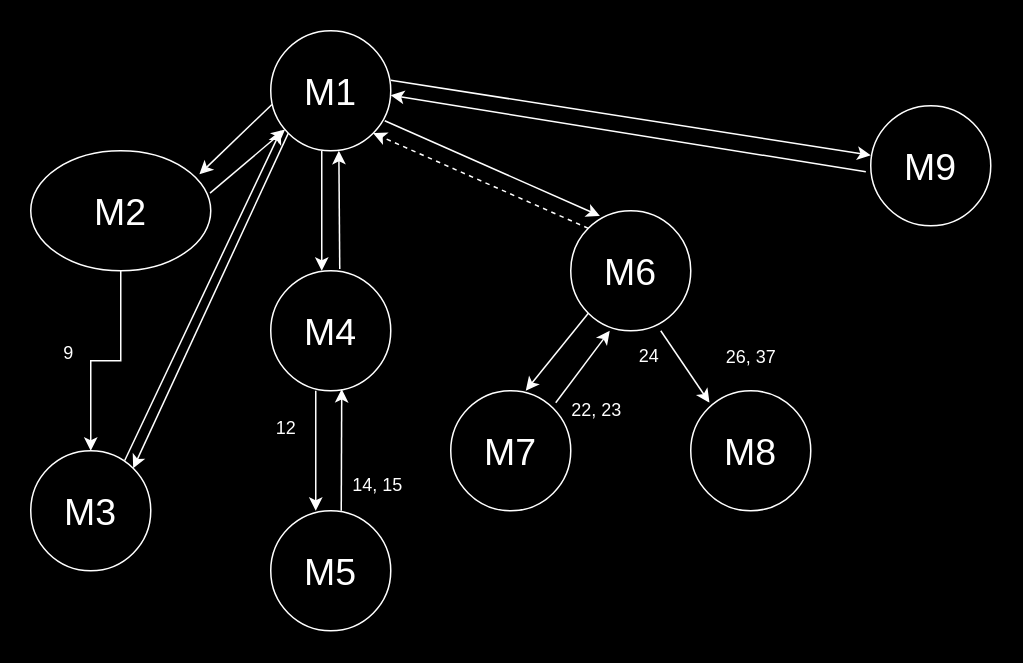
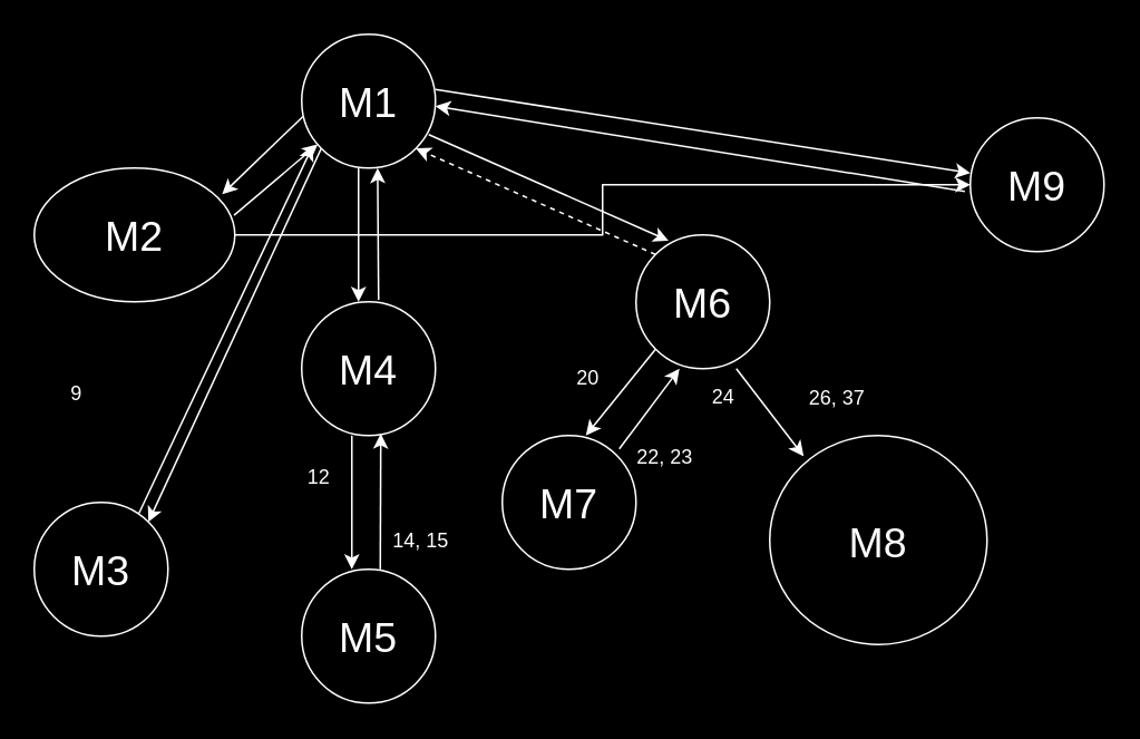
  <mxCell id="0" />
  <mxCell id="1" parent="0" />
  <mxCell id="2" style="rounded=0;orthogonalLoop=1;jettySize=auto;html=1;exitX=0;exitY=1;exitDx=0;exitDy=0;entryX=1;entryY=0;entryDx=0;entryDy=0;strokeColor=#FFFFFF;" edge="1" parent="1" source="5" target="6"><mxGeometry relative="1" as="geometry" /></mxCell>
  <mxCell id="3" style="rounded=0;orthogonalLoop=1;jettySize=auto;html=1;exitX=1;exitY=0.5;exitDx=0;exitDy=0;entryX=0;entryY=0.5;entryDx=0;entryDy=0;strokeColor=#FFFFFF;" edge="1" parent="1"><mxGeometry relative="1" as="geometry"><mxPoint x="260" y="53" as="sourcePoint" /><mxPoint x="580" y="103" as="targetPoint" /></mxGeometry></mxCell>
  <mxCell id="4" style="rounded=0;orthogonalLoop=1;jettySize=auto;html=1;exitX=1;exitY=1;exitDx=0;exitDy=0;entryX=0;entryY=0;entryDx=0;entryDy=0;strokeColor=#FFFFFF;" edge="1" parent="1"><mxGeometry relative="1" as="geometry"><mxPoint x="256.004" y="80.004" as="sourcePoint" /><mxPoint x="399.436" y="143.436" as="targetPoint" /></mxGeometry></mxCell>
  <mxCell id="5" value="&lt;font color=&quot;#ffffff&quot; style=&quot;font-size: 25px;&quot;&gt;М1&lt;/font&gt;" style="ellipse;whiteSpace=wrap;html=1;aspect=fixed;fillColor=#000000;strokeColor=#FFFFFF;fontSize=25;" vertex="1" parent="1"><mxGeometry x="180" y="20" width="80" height="80" as="geometry" /></mxCell>
  <mxCell id="6" value="&lt;font color=&quot;#ffffff&quot; style=&quot;font-size: 25px;&quot;&gt;М3&lt;/font&gt;" style="ellipse;whiteSpace=wrap;html=1;aspect=fixed;fillColor=#000000;strokeColor=#FFFFFF;fontSize=25;" vertex="1" parent="1"><mxGeometry x="20" y="300" width="80" height="80" as="geometry" /></mxCell>
  <mxCell id="7" style="edgeStyle=orthogonalEdgeStyle;rounded=0;orthogonalLoop=1;jettySize=auto;html=1;entryX=0.5;entryY=0;entryDx=0;entryDy=0;strokeColor=#FFFFFF;" edge="1" parent="1"><mxGeometry relative="1" as="geometry"><mxPoint x="210" y="260" as="sourcePoint" /><mxPoint x="210" y="340" as="targetPoint" /></mxGeometry></mxCell>
  <mxCell id="8" value="&lt;font color=&quot;#ffffff&quot; style=&quot;font-size: 25px;&quot;&gt;М4&lt;/font&gt;" style="ellipse;whiteSpace=wrap;html=1;aspect=fixed;fillColor=#000000;strokeColor=#FFFFFF;fontSize=25;" vertex="1" parent="1"><mxGeometry x="180" y="180" width="80" height="80" as="geometry" /></mxCell>
- <mxCell id="9" style="edgeStyle=orthogonalEdgeStyle;rounded=0;orthogonalLoop=1;jettySize=auto;html=1;entryX=0.5;entryY=0;entryDx=0;entryDy=0;strokeColor=#FFFFFF;" edge="1" parent="1" source="10" target="6"><mxGeometry relative="1" as="geometry" /></mxCell>
+ <mxCell id="9" style="edgeStyle=orthogonalEdgeStyle;rounded=0;orthogonalLoop=1;jettySize=auto;html=1;strokeColor=#FFFFFF;" edge="1" parent="1" source="10" target="16"><mxGeometry relative="1" as="geometry" /></mxCell>
  <mxCell id="10" value="&lt;font color=&quot;#ffffff&quot; style=&quot;font-size: 25px;&quot;&gt;М2&lt;/font&gt;" style="ellipse;whiteSpace=wrap;html=1;aspect=fixed;fillColor=#000000;strokeColor=#FFFFFF;fontSize=25;" vertex="1" parent="1"><mxGeometry x="20" y="100" width="120" height="80" as="geometry" /></mxCell>
  <mxCell id="11" style="rounded=0;orthogonalLoop=1;jettySize=auto;html=1;entryX=0.667;entryY=1.014;entryDx=0;entryDy=0;strokeColor=#FFFFFF;entryPerimeter=0;exitX=0.663;exitY=0.009;exitDx=0;exitDy=0;exitPerimeter=0;" edge="1" parent="1"><mxGeometry relative="1" as="geometry"><mxPoint x="227" y="340" as="sourcePoint" /><mxPoint x="227.32" y="258.86" as="targetPoint" /><Array as="points" /></mxGeometry></mxCell>
  <mxCell id="12" value="&lt;font color=&quot;#ffffff&quot; style=&quot;font-size: 25px;&quot;&gt;М5&lt;/font&gt;" style="ellipse;whiteSpace=wrap;html=1;aspect=fixed;fillColor=#000000;strokeColor=#FFFFFF;fontSize=25;" vertex="1" parent="1"><mxGeometry x="180" y="340" width="80" height="80" as="geometry" /></mxCell>
  <mxCell id="13" value="&lt;font color=&quot;#ffffff&quot; style=&quot;font-size: 25px;&quot;&gt;М6&lt;/font&gt;" style="ellipse;whiteSpace=wrap;html=1;aspect=fixed;fillColor=#000000;strokeColor=#FFFFFF;fontSize=25;" vertex="1" parent="1"><mxGeometry x="380" y="140" width="80" height="80" as="geometry" /></mxCell>
  <mxCell id="14" value="&lt;font color=&quot;#ffffff&quot; style=&quot;font-size: 25px;&quot;&gt;М7&lt;/font&gt;" style="ellipse;whiteSpace=wrap;html=1;aspect=fixed;fillColor=#000000;strokeColor=#FFFFFF;fontSize=25;" vertex="1" parent="1"><mxGeometry x="300" y="260" width="80" height="80" as="geometry" /></mxCell>
- <mxCell id="15" value="&lt;font color=&quot;#ffffff&quot; style=&quot;font-size: 25px;&quot;&gt;М8&lt;/font&gt;" style="ellipse;whiteSpace=wrap;html=1;aspect=fixed;fillColor=#000000;strokeColor=#FFFFFF;fontSize=25;" vertex="1" parent="1"><mxGeometry x="460" y="260" width="80" height="80" as="geometry" /></mxCell>
+ <mxCell id="15" value="&lt;font color=&quot;#ffffff&quot; style=&quot;font-size: 25px;&quot;&gt;М8&lt;/font&gt;" style="ellipse;whiteSpace=wrap;html=1;aspect=fixed;fillColor=#000000;strokeColor=#FFFFFF;fontSize=25;" vertex="1" parent="1"><mxGeometry x="460" y="260" width="130" height="125" as="geometry" /></mxCell>
  <mxCell id="16" value="&lt;font color=&quot;#ffffff&quot; style=&quot;font-size: 25px;&quot;&gt;М9&lt;/font&gt;" style="ellipse;whiteSpace=wrap;html=1;aspect=fixed;fillColor=#000000;strokeColor=#FFFFFF;fontSize=25;" vertex="1" parent="1"><mxGeometry x="580" y="70" width="80" height="80" as="geometry" /></mxCell>
  <mxCell id="17" style="rounded=0;orthogonalLoop=1;jettySize=auto;html=1;entryX=0.937;entryY=0.196;entryDx=0;entryDy=0;entryPerimeter=0;fontColor=#FFFFFF;strokeColor=#FFFFFF;exitX=0.01;exitY=0.614;exitDx=0;exitDy=0;exitPerimeter=0;" edge="1" parent="1" source="5" target="10"><mxGeometry relative="1" as="geometry" /></mxCell>
  <mxCell id="18" style="rounded=0;orthogonalLoop=1;jettySize=auto;html=1;exitX=0.5;exitY=1;exitDx=0;exitDy=0;entryX=0.5;entryY=0;entryDx=0;entryDy=0;strokeColor=#FFFFFF;" edge="1" parent="1"><mxGeometry relative="1" as="geometry"><mxPoint x="214" y="100" as="sourcePoint" /><mxPoint x="214" y="180" as="targetPoint" /></mxGeometry></mxCell>
  <mxCell id="19" style="rounded=0;orthogonalLoop=1;jettySize=auto;html=1;strokeColor=#FFFFFF;exitX=0;exitY=1;exitDx=0;exitDy=0;" edge="1" parent="1" source="13"><mxGeometry relative="1" as="geometry"><mxPoint x="380" y="210" as="sourcePoint" /><mxPoint x="350" y="260" as="targetPoint" /></mxGeometry></mxCell>
  <mxCell id="20" style="rounded=0;orthogonalLoop=1;jettySize=auto;html=1;strokeColor=#FFFFFF;" edge="1" parent="1"><mxGeometry relative="1" as="geometry"><mxPoint x="370" y="268" as="sourcePoint" /><mxPoint x="406" y="220" as="targetPoint" /></mxGeometry></mxCell>
  <mxCell id="21" style="rounded=0;orthogonalLoop=1;jettySize=auto;html=1;strokeColor=#FFFFFF;entryX=0.156;entryY=0.099;entryDx=0;entryDy=0;entryPerimeter=0;" edge="1" parent="1" target="15"><mxGeometry relative="1" as="geometry"><mxPoint x="440" y="220" as="sourcePoint" /><mxPoint x="486" y="222" as="targetPoint" /></mxGeometry></mxCell>
  <mxCell id="22" style="rounded=0;orthogonalLoop=1;jettySize=auto;html=1;fontColor=#FFFFFF;strokeColor=#FFFFFF;exitX=0.996;exitY=0.353;exitDx=0;exitDy=0;exitPerimeter=0;" edge="1" parent="1" source="10" target="5"><mxGeometry relative="1" as="geometry"><mxPoint x="193" y="86" as="sourcePoint" /><mxPoint x="105" y="126" as="targetPoint" /></mxGeometry></mxCell>
  <mxCell id="23" style="rounded=0;orthogonalLoop=1;jettySize=auto;html=1;fontColor=#FFFFFF;strokeColor=#FFFFFF;entryX=0.084;entryY=0.831;entryDx=0;entryDy=0;entryPerimeter=0;exitX=0.783;exitY=0.081;exitDx=0;exitDy=0;exitPerimeter=0;" edge="1" parent="1" source="6" target="5"><mxGeometry relative="1" as="geometry"><mxPoint x="110" y="138" as="sourcePoint" /><mxPoint x="195" y="90" as="targetPoint" /></mxGeometry></mxCell>
  <mxCell id="24" value="&lt;font color=&quot;#ffffff&quot;&gt;9&lt;/font&gt;" style="text;html=1;align=center;verticalAlign=middle;resizable=0;points=[];autosize=1;strokeColor=none;fillColor=none;" vertex="1" parent="1"><mxGeometry x="30" y="220" width="30" height="30" as="geometry" /></mxCell>
  <mxCell id="25" value="&lt;font color=&quot;#ffffff&quot;&gt;12&lt;/font&gt;" style="text;html=1;align=center;verticalAlign=middle;resizable=0;points=[];autosize=1;strokeColor=none;fillColor=none;" vertex="1" parent="1"><mxGeometry x="170" y="270" width="40" height="30" as="geometry" /></mxCell>
  <mxCell id="26" value="&lt;font color=&quot;#ffffff&quot;&gt;14, 15&lt;/font&gt;" style="text;html=1;align=center;verticalAlign=middle;resizable=0;points=[];autosize=1;strokeColor=none;fillColor=none;" vertex="1" parent="1"><mxGeometry x="225" y="310" width="51" height="26" as="geometry" /></mxCell>
  <mxCell id="27" style="rounded=0;orthogonalLoop=1;jettySize=auto;html=1;strokeColor=#FFFFFF;exitX=0.575;exitY=-0.015;exitDx=0;exitDy=0;exitPerimeter=0;" edge="1" parent="1" source="8"><mxGeometry relative="1" as="geometry"><mxPoint x="225" y="178" as="sourcePoint" /><mxPoint x="225.4" y="100" as="targetPoint" /></mxGeometry></mxCell>
  <mxCell id="28" style="rounded=0;orthogonalLoop=1;jettySize=auto;html=1;exitX=0;exitY=0;exitDx=0;exitDy=0;entryX=1;entryY=1;entryDx=0;entryDy=0;strokeColor=#FFFFFF;dashed=1;" edge="1" parent="1" source="13" target="5"><mxGeometry relative="1" as="geometry"><mxPoint x="266.004" y="90.004" as="sourcePoint" /><mxPoint x="409.436" y="153.436" as="targetPoint" /></mxGeometry></mxCell>
  <mxCell id="29" style="rounded=0;orthogonalLoop=1;jettySize=auto;html=1;exitX=0.009;exitY=0.563;exitDx=0;exitDy=0;strokeColor=#FFFFFF;exitPerimeter=0;" edge="1" parent="1"><mxGeometry relative="1" as="geometry"><mxPoint x="576.72" y="114.04" as="sourcePoint" /><mxPoint x="260" y="63" as="targetPoint" /></mxGeometry></mxCell>
+ <mxCell id="30" value="&lt;font color=&quot;#ffffff&quot;&gt;20&lt;/font&gt;" style="text;html=1;align=center;verticalAlign=middle;resizable=0;points=[];autosize=1;strokeColor=none;fillColor=none;" vertex="1" parent="1"><mxGeometry x="335" y="213" width="31" height="26" as="geometry" /></mxCell>
  <mxCell id="31" value="&lt;font color=&quot;#ffffff&quot;&gt;22, 23&lt;/font&gt;" style="text;html=1;align=center;verticalAlign=middle;resizable=0;points=[];autosize=1;strokeColor=none;fillColor=none;" vertex="1" parent="1"><mxGeometry x="371" y="260" width="51" height="26" as="geometry" /></mxCell>
  <mxCell id="32" value="&lt;font color=&quot;#ffffff&quot;&gt;24&lt;/font&gt;" style="text;html=1;align=center;verticalAlign=middle;resizable=0;points=[];autosize=1;strokeColor=none;fillColor=none;" vertex="1" parent="1"><mxGeometry x="416" y="224" width="31" height="26" as="geometry" /></mxCell>
  <mxCell id="33" value="&lt;font color=&quot;#ffffff&quot;&gt;26, 37&lt;/font&gt;" style="text;html=1;align=center;verticalAlign=middle;resizable=0;points=[];autosize=1;strokeColor=none;fillColor=none;" vertex="1" parent="1"><mxGeometry x="474" y="225" width="51" height="26" as="geometry" /></mxCell>
